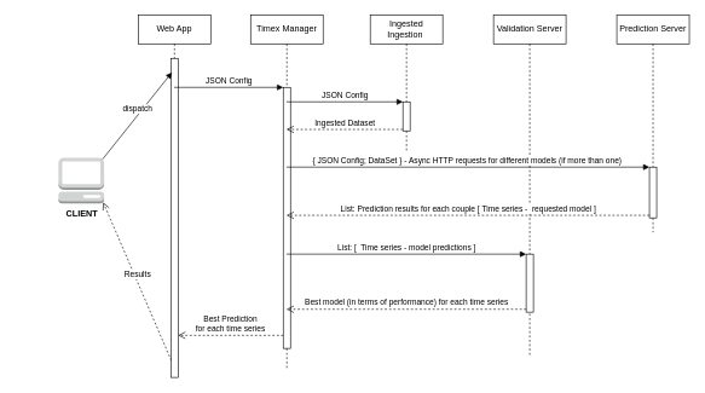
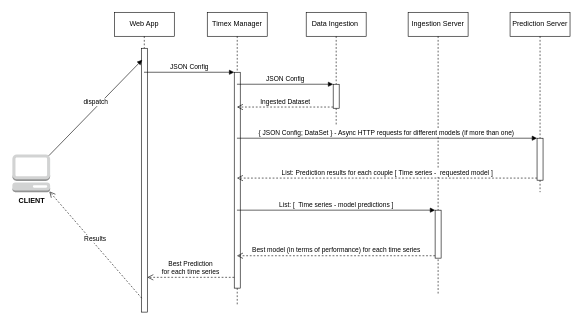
  <mxCell id="0" />
  <mxCell id="1" parent="0" />
  <mxCell id="2" value="Web App&lt;span style=&quot;color: rgba(0 , 0 , 0 , 0) ; font-family: monospace ; font-size: 0px&quot;&gt;%3CmxGraphModel%3E%3Croot%3E%3CmxCell%20id%3D%220%22%2F%3E%3CmxCell%20id%3D%221%22%20parent%3D%220%22%2F%3E%3CmxCell%20id%3D%222%22%20value%3D%22%26amp%3Blaquo%3Binterface%26amp%3Braquo%3B%26lt%3Bbr%26gt%3B%26lt%3Bb%26gt%3BName%26lt%3B%2Fb%26gt%3B%22%20style%3D%22html%3D1%3B%22%20vertex%3D%221%22%20parent%3D%221%22%3E%3CmxGeometry%20x%3D%22670%22%20y%3D%2240%22%20width%3D%22110%22%20height%3D%2250%22%20as%3D%22geometry%22%2F%3E%3C%2FmxCell%3E%3C%2Froot%3E%3C%2FmxGraphModel%3E&lt;/span&gt;" style="shape=umlLifeline;perimeter=lifelinePerimeter;whiteSpace=wrap;html=1;container=1;collapsible=0;recursiveResize=0;outlineConnect=0;" vertex="1" parent="1"><mxGeometry x="190" y="20" width="100" height="500" as="geometry" /></mxCell>
  <mxCell id="3" value="" style="html=1;points=[];perimeter=orthogonalPerimeter;" vertex="1" parent="2"><mxGeometry x="45" y="60" width="10" height="440" as="geometry" /></mxCell>
  <mxCell id="4" value="Timex Manager" style="shape=umlLifeline;perimeter=lifelinePerimeter;whiteSpace=wrap;html=1;container=1;collapsible=0;recursiveResize=0;outlineConnect=0;" vertex="1" parent="1"><mxGeometry x="345" y="20" width="100" height="490" as="geometry" /></mxCell>
  <mxCell id="5" value="" style="html=1;points=[];perimeter=orthogonalPerimeter;" vertex="1" parent="4"><mxGeometry x="45" y="100" width="10" height="360" as="geometry" /></mxCell>
- <mxCell id="6" value="Ingested Ingestion&amp;nbsp;" style="shape=umlLifeline;perimeter=lifelinePerimeter;whiteSpace=wrap;html=1;container=1;collapsible=0;recursiveResize=0;outlineConnect=0;" vertex="1" parent="1"><mxGeometry x="510" y="20" width="100" height="190" as="geometry" /></mxCell>
+ <mxCell id="6" value="Data Ingestion&amp;nbsp;" style="shape=umlLifeline;perimeter=lifelinePerimeter;whiteSpace=wrap;html=1;container=1;collapsible=0;recursiveResize=0;outlineConnect=0;" vertex="1" parent="1"><mxGeometry x="510" y="20" width="100" height="190" as="geometry" /></mxCell>
  <mxCell id="7" value="" style="html=1;points=[];perimeter=orthogonalPerimeter;" vertex="1" parent="6"><mxGeometry x="45" y="120" width="10" height="40" as="geometry" /></mxCell>
- <mxCell id="8" value="Validation Server" style="shape=umlLifeline;perimeter=lifelinePerimeter;whiteSpace=wrap;html=1;container=1;collapsible=0;recursiveResize=0;outlineConnect=0;" vertex="1" parent="1"><mxGeometry x="680" y="20" width="100" height="470" as="geometry" /></mxCell>
+ <mxCell id="8" value="Ingestion Server" style="shape=umlLifeline;perimeter=lifelinePerimeter;whiteSpace=wrap;html=1;container=1;collapsible=0;recursiveResize=0;outlineConnect=0;" vertex="1" parent="1"><mxGeometry x="680" y="20" width="100" height="470" as="geometry" /></mxCell>
  <mxCell id="9" value="" style="html=1;points=[];perimeter=orthogonalPerimeter;" vertex="1" parent="8"><mxGeometry x="45" y="330" width="10" height="80" as="geometry" /></mxCell>
  <mxCell id="10" value="Prediction Server" style="shape=umlLifeline;perimeter=lifelinePerimeter;whiteSpace=wrap;html=1;container=1;collapsible=0;recursiveResize=0;outlineConnect=0;" vertex="1" parent="1"><mxGeometry x="850" y="20" width="100" height="300" as="geometry" /></mxCell>
  <mxCell id="11" value="" style="html=1;points=[];perimeter=orthogonalPerimeter;" vertex="1" parent="10"><mxGeometry x="45" y="210" width="10" height="70" as="geometry" /></mxCell>
- <mxCell id="12" value="&lt;b&gt;CLIENT&lt;/b&gt;" style="outlineConnect=0;dashed=0;verticalLabelPosition=bottom;verticalAlign=top;align=center;html=1;shape=mxgraph.aws3.management_console;fillColor=#D2D3D3;gradientColor=none;" vertex="1" parent="1"><mxGeometry x="80" y="217" width="63" height="63" as="geometry" /></mxCell>
+ <mxCell id="12" value="&lt;b&gt;CLIENT&lt;/b&gt;" style="outlineConnect=0;dashed=0;verticalLabelPosition=bottom;verticalAlign=top;align=center;html=1;shape=mxgraph.aws3.management_console;fillColor=#D2D3D3;gradientColor=none;" vertex="1" parent="1"><mxGeometry x="20" y="257" width="63" height="63" as="geometry" /></mxCell>
  <mxCell id="13" value="Best Prediction &lt;br&gt;for each time series" style="html=1;verticalAlign=bottom;endArrow=open;dashed=1;endSize=8;exitX=0;exitY=0.95;rounded=0;" edge="1" source="5" parent="1" target="3"><mxGeometry relative="1" as="geometry"><mxPoint x="250" y="318" as="targetPoint" /></mxGeometry></mxCell>
  <mxCell id="14" value="JSON Config" style="html=1;verticalAlign=bottom;endArrow=block;entryX=0;entryY=0;rounded=0;" edge="1" target="5" parent="1" source="2"><mxGeometry relative="1" as="geometry"><mxPoint x="320" y="100" as="sourcePoint" /></mxGeometry></mxCell>
  <mxCell id="15" value="Ingested Dataset" style="html=1;verticalAlign=bottom;endArrow=open;dashed=1;endSize=8;exitX=0;exitY=0.95;rounded=0;" edge="1" source="7" parent="1" target="4"><mxGeometry relative="1" as="geometry"><mxPoint x="485" y="206" as="targetPoint" /></mxGeometry></mxCell>
  <mxCell id="16" value="JSON Config" style="html=1;verticalAlign=bottom;endArrow=block;entryX=0;entryY=0;rounded=0;" edge="1" target="7" parent="1" source="4"><mxGeometry relative="1" as="geometry"><mxPoint x="485" y="130" as="sourcePoint" /></mxGeometry></mxCell>
  <mxCell id="17" value="{ JSON Config; DataSet } - Async HTTP requests for different models (if more than one)&amp;nbsp;" style="html=1;verticalAlign=bottom;endArrow=block;entryX=0;entryY=0;rounded=0;" edge="1" target="11" parent="1" source="4"><mxGeometry relative="1" as="geometry"><mxPoint x="825" y="200" as="sourcePoint" /></mxGeometry></mxCell>
  <mxCell id="18" value="List: Prediction results for each couple [ Time series -&amp;nbsp; requested model ]" style="html=1;verticalAlign=bottom;endArrow=open;dashed=1;endSize=8;exitX=0;exitY=0.95;rounded=0;" edge="1" source="11" parent="1" target="4"><mxGeometry relative="1" as="geometry"><mxPoint x="825" y="276" as="targetPoint" /></mxGeometry></mxCell>
  <mxCell id="19" value="List: [&amp;nbsp; Time series - model predictions ]" style="html=1;verticalAlign=bottom;endArrow=block;entryX=0;entryY=0;rounded=0;" edge="1" target="9" parent="1" source="4"><mxGeometry relative="1" as="geometry"><mxPoint x="655" y="330" as="sourcePoint" /></mxGeometry></mxCell>
  <mxCell id="20" value="Best model (in terms of performance) for each time series" style="html=1;verticalAlign=bottom;endArrow=open;dashed=1;endSize=8;exitX=0;exitY=0.95;rounded=0;" edge="1" source="9" parent="1" target="4"><mxGeometry relative="1" as="geometry"><mxPoint x="655" y="406" as="targetPoint" /></mxGeometry></mxCell>
  <mxCell id="21" value="dispatch" style="html=1;verticalAlign=bottom;endArrow=block;rounded=0;entryX=0.149;entryY=0.044;entryDx=0;entryDy=0;entryPerimeter=0;exitX=0.965;exitY=0.035;exitDx=0;exitDy=0;exitPerimeter=0;" edge="1" parent="1" source="12" target="3"><mxGeometry width="80" relative="1" as="geometry"><mxPoint x="130" y="90" as="sourcePoint" /><mxPoint x="210" y="90" as="targetPoint" /></mxGeometry></mxCell>
  <mxCell id="22" value="Results" style="html=1;verticalAlign=bottom;endArrow=open;dashed=1;endSize=8;rounded=0;exitX=0.062;exitY=0.947;exitDx=0;exitDy=0;exitPerimeter=0;entryX=0.98;entryY=0.98;entryDx=0;entryDy=0;entryPerimeter=0;" edge="1" parent="1" source="3" target="12"><mxGeometry relative="1" as="geometry"><mxPoint x="160" y="460" as="sourcePoint" /><mxPoint x="120" y="390" as="targetPoint" /></mxGeometry></mxCell>
